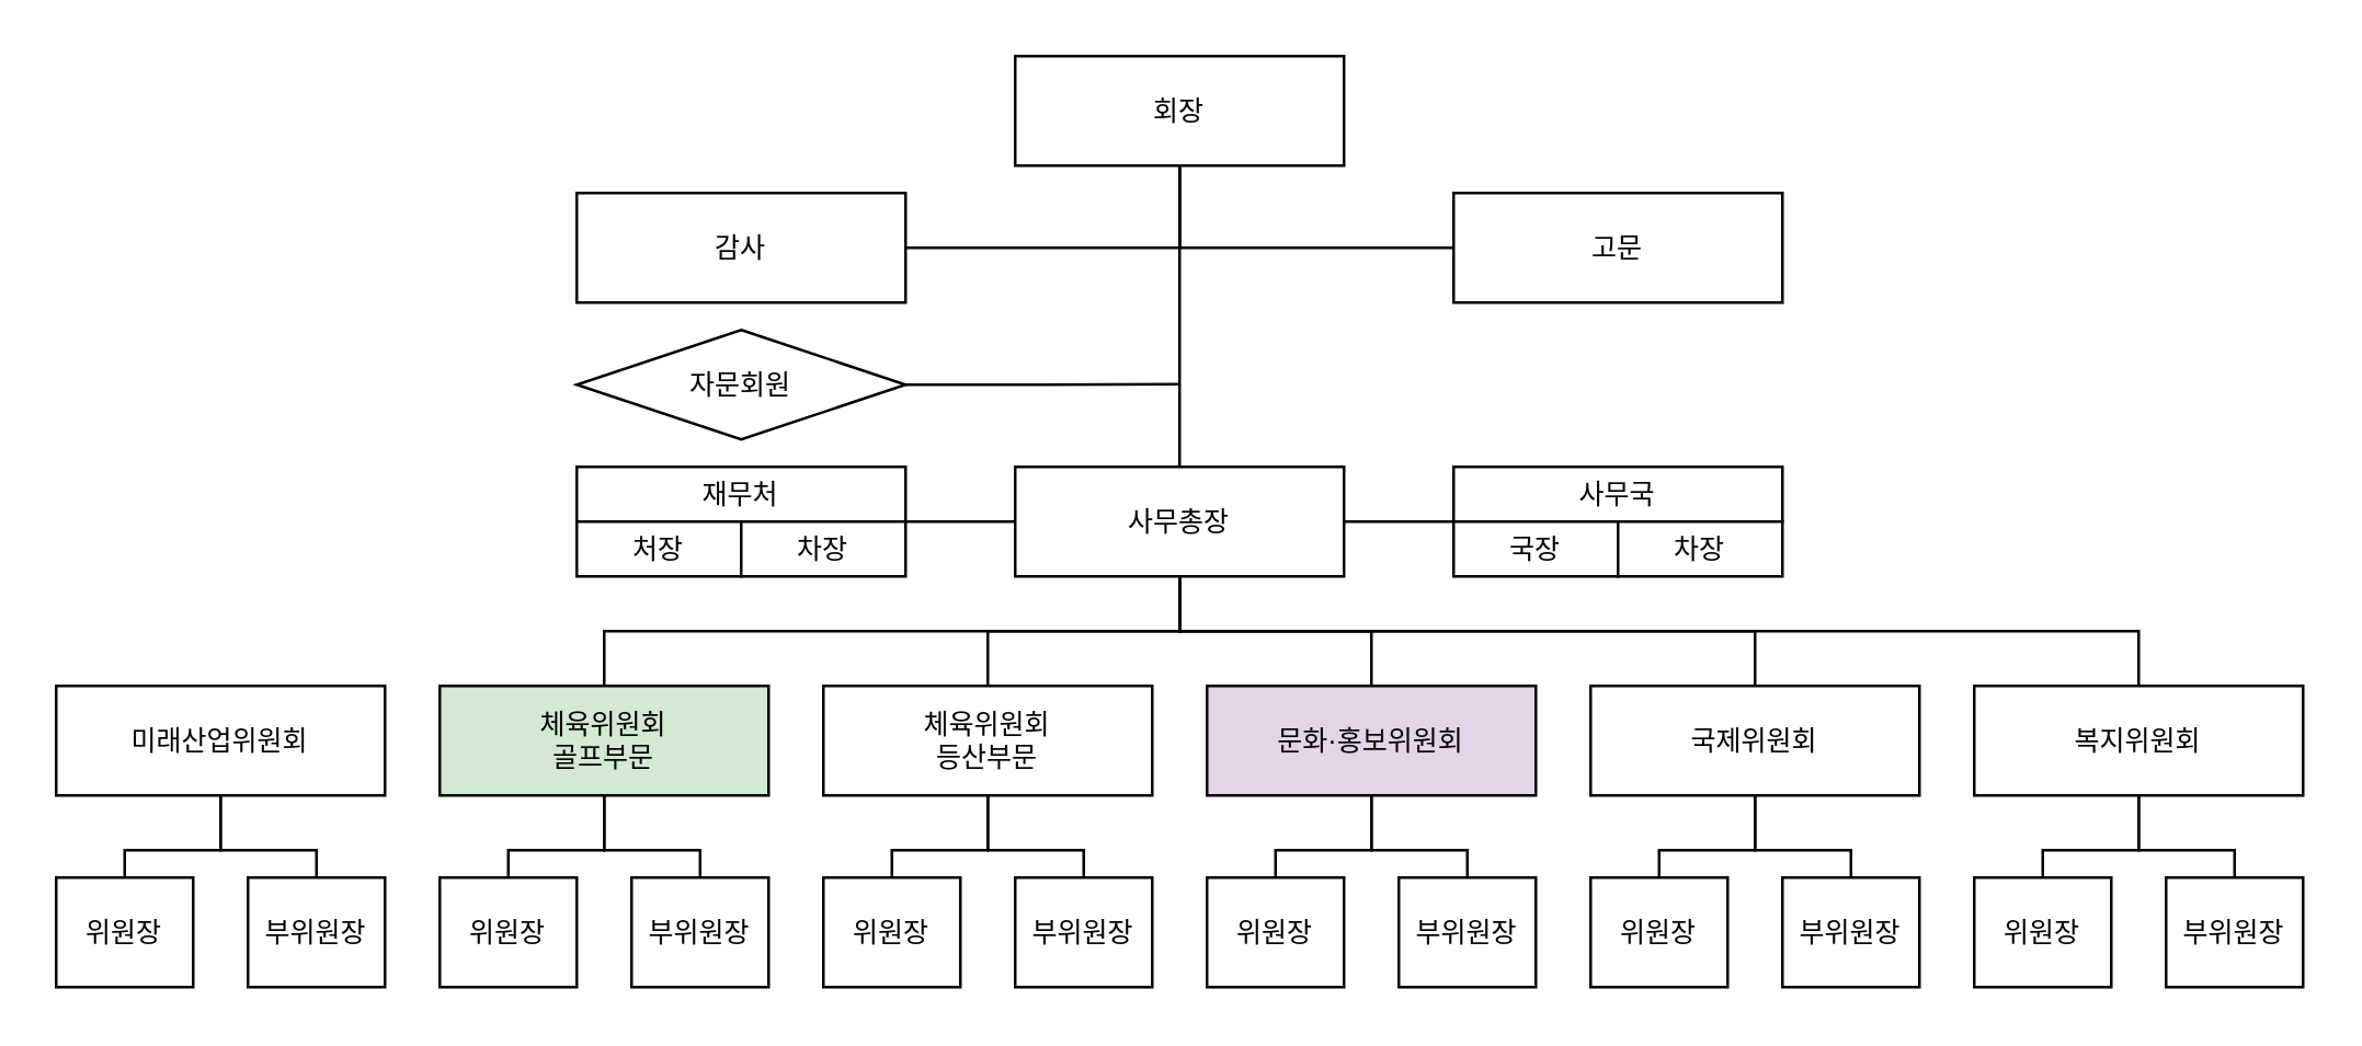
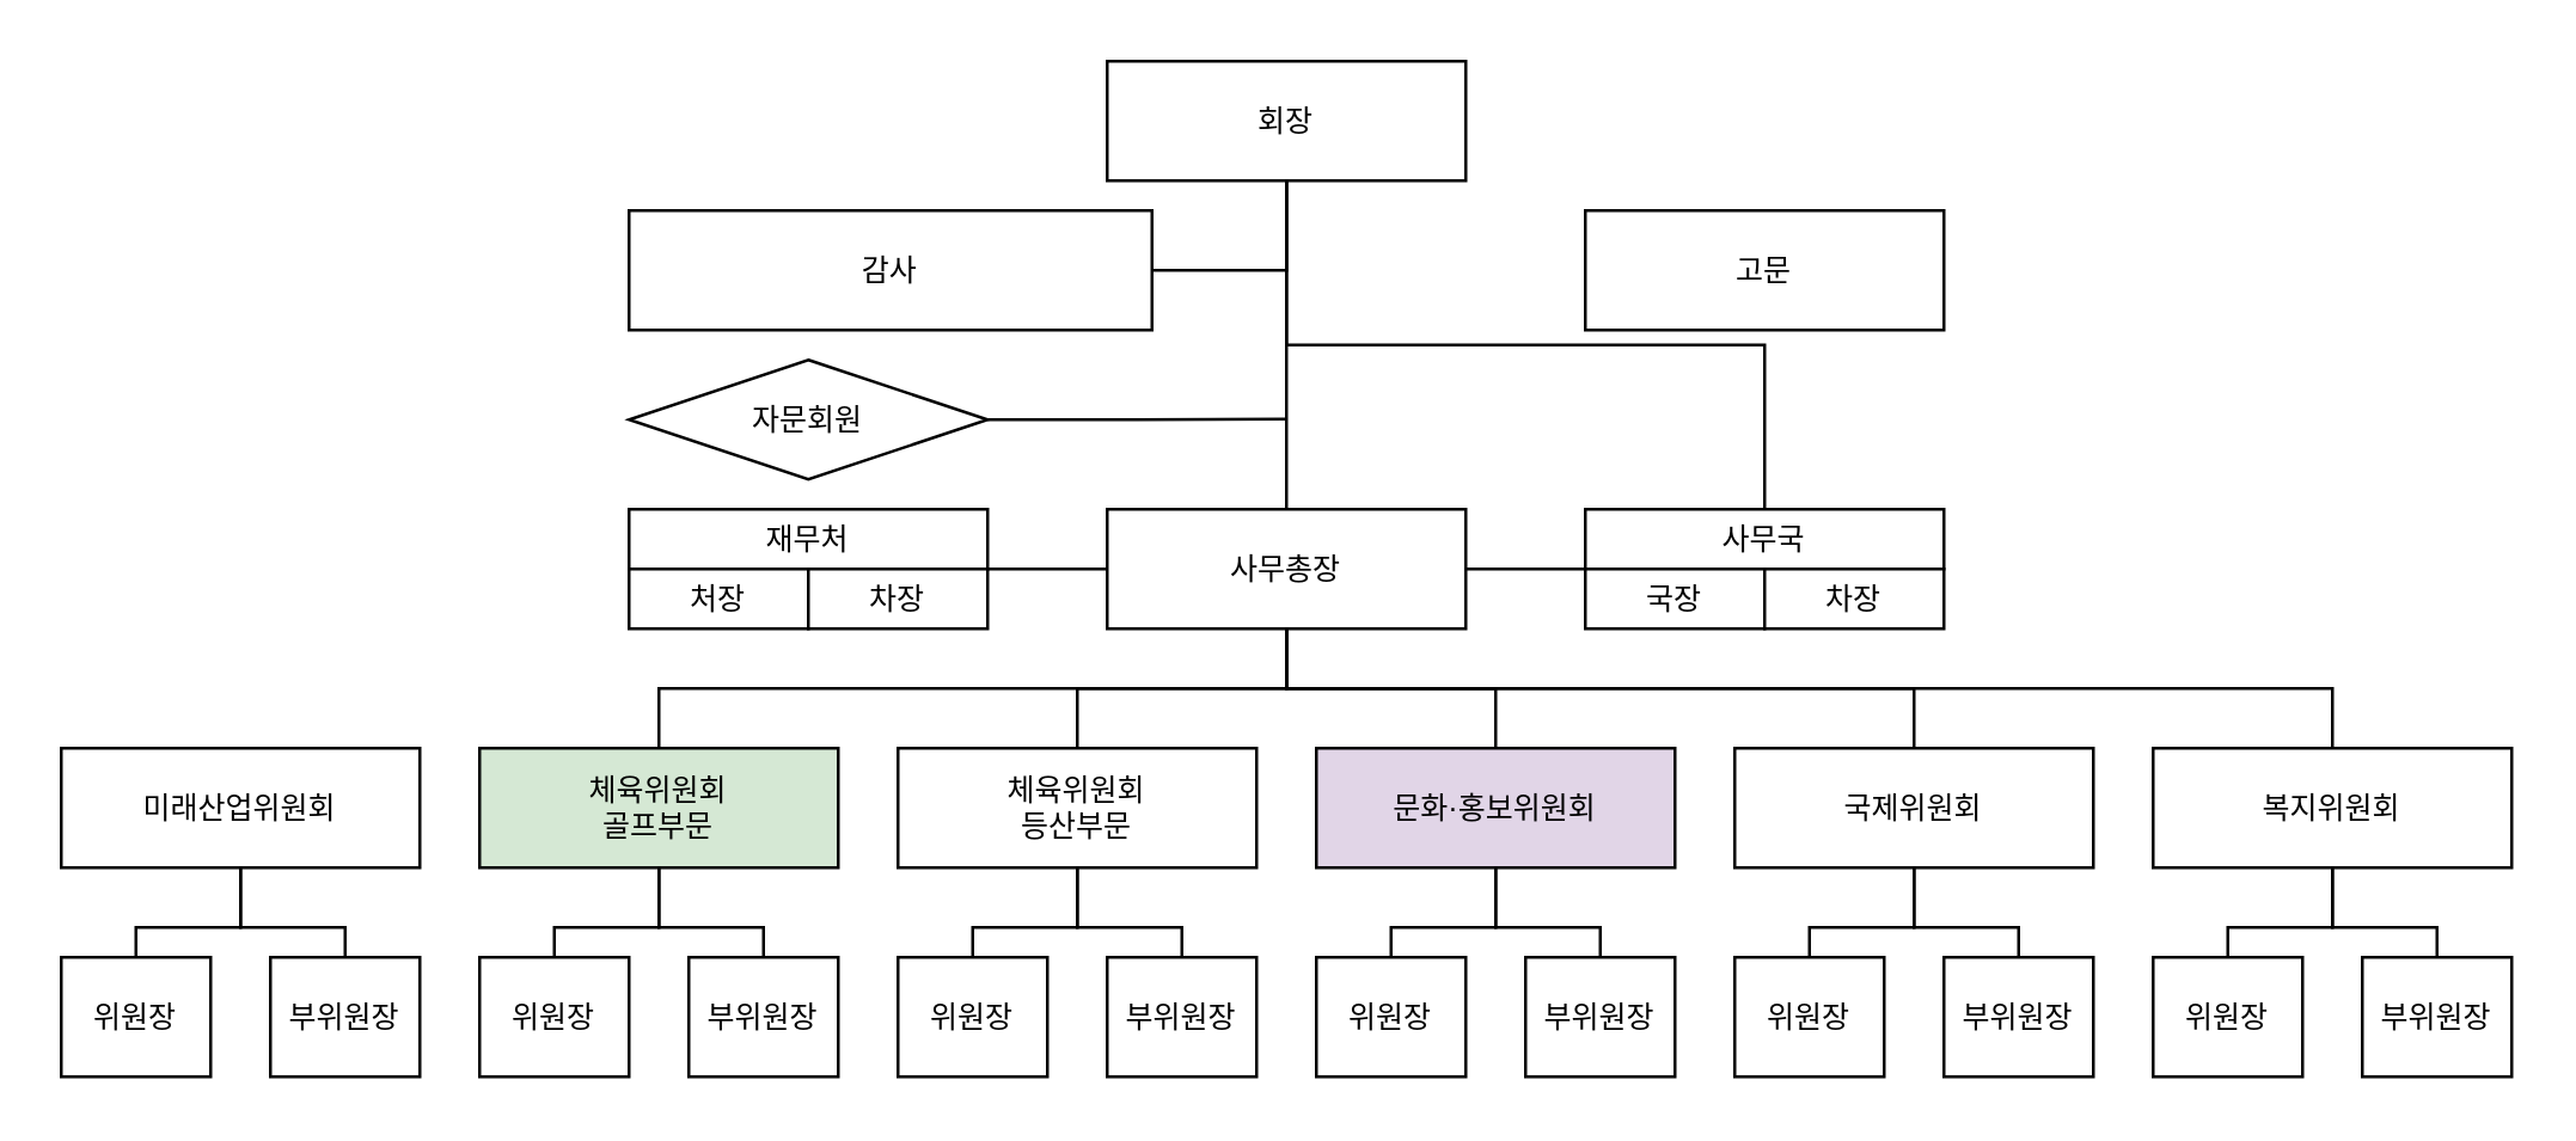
  <mxCell id="0" />
  <mxCell id="1" parent="0" />
  <mxCell id="2" style="edgeStyle=orthogonalEdgeStyle;rounded=0;orthogonalLoop=1;jettySize=auto;html=1;exitX=0.5;exitY=1;exitDx=0;exitDy=0;entryX=0.5;entryY=0;entryDx=0;entryDy=0;endArrow=none;endFill=0;fontSize=10;" parent="1" source="4" target="15" edge="1"><mxGeometry relative="1" as="geometry"><Array as="points"><mxPoint x="80" y="310" /></Array></mxGeometry></mxCell>
  <mxCell id="3" style="edgeStyle=orthogonalEdgeStyle;rounded=0;orthogonalLoop=1;jettySize=auto;html=1;exitX=0.5;exitY=1;exitDx=0;exitDy=0;entryX=0.5;entryY=0;entryDx=0;entryDy=0;endArrow=none;endFill=0;fontSize=10;" parent="1" source="4" target="16" edge="1"><mxGeometry relative="1" as="geometry" /></mxCell>
  <mxCell id="4" value="미래산업위원회" style="whiteSpace=wrap;html=1;fontSize=10;" parent="1" vertex="1"><mxGeometry x="20" y="250" width="120" height="40" as="geometry" /></mxCell>
  <mxCell id="5" style="edgeStyle=orthogonalEdgeStyle;rounded=0;orthogonalLoop=1;jettySize=auto;html=1;exitX=0.5;exitY=0;exitDx=0;exitDy=0;entryX=0.5;entryY=1;entryDx=0;entryDy=0;endArrow=none;endFill=0;" edge="1" parent="1" source="6" target="47"><mxGeometry relative="1" as="geometry" /></mxCell>
  <mxCell id="6" value="체육위원회&lt;div style=&quot;font-size: 10px;&quot;&gt;골프부문&lt;/div&gt;" style="whiteSpace=wrap;html=1;fontSize=10;fillColor=#d5e8d4;" parent="1" vertex="1"><mxGeometry x="160" y="250" width="120" height="40" as="geometry" /></mxCell>
  <mxCell id="7" style="edgeStyle=orthogonalEdgeStyle;rounded=0;orthogonalLoop=1;jettySize=auto;html=1;exitX=0.5;exitY=0;exitDx=0;exitDy=0;entryX=0.5;entryY=1;entryDx=0;entryDy=0;endArrow=none;endFill=0;" edge="1" parent="1" source="8" target="47"><mxGeometry relative="1" as="geometry" /></mxCell>
  <mxCell id="8" value="체육위원회&lt;div style=&quot;font-size: 10px;&quot;&gt;등산부문&lt;/div&gt;" style="whiteSpace=wrap;html=1;fontSize=10;" parent="1" vertex="1"><mxGeometry x="300" y="250" width="120" height="40" as="geometry" /></mxCell>
  <mxCell id="9" style="edgeStyle=orthogonalEdgeStyle;rounded=0;orthogonalLoop=1;jettySize=auto;html=1;exitX=0.5;exitY=0;exitDx=0;exitDy=0;entryX=0.5;entryY=1;entryDx=0;entryDy=0;endArrow=none;endFill=0;" edge="1" parent="1" source="10" target="47"><mxGeometry relative="1" as="geometry" /></mxCell>
  <mxCell id="10" value="문화·홍보위원회" style="whiteSpace=wrap;html=1;fontSize=10;fillColor=#e1d5e7;" parent="1" vertex="1"><mxGeometry x="440" y="250" width="120" height="40" as="geometry" /></mxCell>
  <mxCell id="11" style="edgeStyle=orthogonalEdgeStyle;rounded=0;orthogonalLoop=1;jettySize=auto;html=1;exitX=0.5;exitY=0;exitDx=0;exitDy=0;entryX=0.5;entryY=1;entryDx=0;entryDy=0;endArrow=none;endFill=0;" edge="1" parent="1" source="12" target="47"><mxGeometry relative="1" as="geometry" /></mxCell>
  <mxCell id="12" value="국제위원회" style="whiteSpace=wrap;html=1;fontSize=10;" parent="1" vertex="1"><mxGeometry x="580" y="250" width="120" height="40" as="geometry" /></mxCell>
  <mxCell id="13" style="edgeStyle=orthogonalEdgeStyle;rounded=0;orthogonalLoop=1;jettySize=auto;html=1;exitX=0.5;exitY=0;exitDx=0;exitDy=0;endArrow=none;endFill=0;" edge="1" parent="1" source="14" target="47"><mxGeometry relative="1" as="geometry" /></mxCell>
  <mxCell id="14" value="복지위원회" style="whiteSpace=wrap;html=1;fontSize=10;" parent="1" vertex="1"><mxGeometry x="720" y="250" width="120" height="40" as="geometry" /></mxCell>
  <mxCell id="15" value="&lt;font style=&quot;font-size: 10px;&quot;&gt;위원장&lt;/font&gt;" style="whiteSpace=wrap;html=1;fontSize=10;" parent="1" vertex="1"><mxGeometry x="20" y="320" width="50" height="40" as="geometry" /></mxCell>
  <mxCell id="16" value="&lt;font style=&quot;font-size: 10px;&quot;&gt;부위&lt;span style=&quot;background-color: initial; font-size: 10px;&quot;&gt;원장&lt;/span&gt;&lt;/font&gt;" style="whiteSpace=wrap;html=1;fontSize=10;" parent="1" vertex="1"><mxGeometry x="90" y="320" width="50" height="40" as="geometry" /></mxCell>
  <mxCell id="17" style="edgeStyle=orthogonalEdgeStyle;rounded=0;orthogonalLoop=1;jettySize=auto;html=1;exitX=0.5;exitY=1;exitDx=0;exitDy=0;entryX=0.5;entryY=0;entryDx=0;entryDy=0;endArrow=none;endFill=0;fontSize=10;" parent="1" target="19" edge="1"><mxGeometry relative="1" as="geometry"><mxPoint x="220" y="290" as="sourcePoint" /><Array as="points"><mxPoint x="220" y="310" /></Array></mxGeometry></mxCell>
  <mxCell id="18" style="edgeStyle=orthogonalEdgeStyle;rounded=0;orthogonalLoop=1;jettySize=auto;html=1;exitX=0.5;exitY=1;exitDx=0;exitDy=0;entryX=0.5;entryY=0;entryDx=0;entryDy=0;endArrow=none;endFill=0;fontSize=10;" parent="1" target="20" edge="1"><mxGeometry relative="1" as="geometry"><mxPoint x="220" y="290" as="sourcePoint" /><Array as="points"><mxPoint x="220" y="310" /><mxPoint x="255" y="310" /></Array></mxGeometry></mxCell>
  <mxCell id="19" value="&lt;font style=&quot;font-size: 10px;&quot;&gt;위원장&lt;/font&gt;" style="whiteSpace=wrap;html=1;fontSize=10;" parent="1" vertex="1"><mxGeometry x="160" y="320" width="50" height="40" as="geometry" /></mxCell>
  <mxCell id="20" value="&lt;font style=&quot;font-size: 10px;&quot;&gt;부위&lt;span style=&quot;background-color: initial; font-size: 10px;&quot;&gt;원장&lt;/span&gt;&lt;/font&gt;" style="whiteSpace=wrap;html=1;fontSize=10;" parent="1" vertex="1"><mxGeometry x="230" y="320" width="50" height="40" as="geometry" /></mxCell>
  <mxCell id="21" style="edgeStyle=orthogonalEdgeStyle;rounded=0;orthogonalLoop=1;jettySize=auto;html=1;exitX=0.5;exitY=1;exitDx=0;exitDy=0;entryX=0.5;entryY=0;entryDx=0;entryDy=0;endArrow=none;endFill=0;fontSize=10;" parent="1" target="23" edge="1"><mxGeometry relative="1" as="geometry"><mxPoint x="360" y="290" as="sourcePoint" /><Array as="points"><mxPoint x="360" y="310" /></Array></mxGeometry></mxCell>
  <mxCell id="22" style="edgeStyle=orthogonalEdgeStyle;rounded=0;orthogonalLoop=1;jettySize=auto;html=1;exitX=0.5;exitY=1;exitDx=0;exitDy=0;entryX=0.5;entryY=0;entryDx=0;entryDy=0;endArrow=none;endFill=0;fontSize=10;" parent="1" target="24" edge="1"><mxGeometry relative="1" as="geometry"><mxPoint x="360" y="290" as="sourcePoint" /><Array as="points"><mxPoint x="360" y="310" /><mxPoint x="395" y="310" /></Array></mxGeometry></mxCell>
  <mxCell id="23" value="&lt;font style=&quot;font-size: 10px;&quot;&gt;위원장&lt;/font&gt;" style="whiteSpace=wrap;html=1;fontSize=10;" parent="1" vertex="1"><mxGeometry x="300" y="320" width="50" height="40" as="geometry" /></mxCell>
  <mxCell id="24" value="&lt;font style=&quot;font-size: 10px;&quot;&gt;부위&lt;span style=&quot;background-color: initial; font-size: 10px;&quot;&gt;원장&lt;/span&gt;&lt;/font&gt;" style="whiteSpace=wrap;html=1;fontSize=10;" parent="1" vertex="1"><mxGeometry x="370" y="320" width="50" height="40" as="geometry" /></mxCell>
  <mxCell id="25" style="edgeStyle=orthogonalEdgeStyle;rounded=0;orthogonalLoop=1;jettySize=auto;html=1;exitX=0.5;exitY=1;exitDx=0;exitDy=0;entryX=0.5;entryY=0;entryDx=0;entryDy=0;endArrow=none;endFill=0;fontSize=10;" parent="1" target="27" edge="1"><mxGeometry relative="1" as="geometry"><mxPoint x="500" y="290" as="sourcePoint" /><Array as="points"><mxPoint x="500" y="310" /></Array></mxGeometry></mxCell>
  <mxCell id="26" style="edgeStyle=orthogonalEdgeStyle;rounded=0;orthogonalLoop=1;jettySize=auto;html=1;exitX=0.5;exitY=1;exitDx=0;exitDy=0;entryX=0.5;entryY=0;entryDx=0;entryDy=0;endArrow=none;endFill=0;fontSize=10;" parent="1" target="28" edge="1"><mxGeometry relative="1" as="geometry"><mxPoint x="500" y="290" as="sourcePoint" /><Array as="points"><mxPoint x="500" y="310" /><mxPoint x="535" y="310" /></Array></mxGeometry></mxCell>
  <mxCell id="27" value="&lt;font style=&quot;font-size: 10px;&quot;&gt;위원장&lt;/font&gt;" style="whiteSpace=wrap;html=1;fontSize=10;" parent="1" vertex="1"><mxGeometry x="440" y="320" width="50" height="40" as="geometry" /></mxCell>
  <mxCell id="28" value="&lt;font style=&quot;font-size: 10px;&quot;&gt;부위&lt;span style=&quot;background-color: initial; font-size: 10px;&quot;&gt;원장&lt;/span&gt;&lt;/font&gt;" style="whiteSpace=wrap;html=1;fontSize=10;" parent="1" vertex="1"><mxGeometry x="510" y="320" width="50" height="40" as="geometry" /></mxCell>
  <mxCell id="29" style="edgeStyle=orthogonalEdgeStyle;rounded=0;orthogonalLoop=1;jettySize=auto;html=1;exitX=0.5;exitY=1;exitDx=0;exitDy=0;entryX=0.5;entryY=0;entryDx=0;entryDy=0;endArrow=none;endFill=0;fontSize=10;" parent="1" target="31" edge="1"><mxGeometry relative="1" as="geometry"><mxPoint x="640" y="290" as="sourcePoint" /><Array as="points"><mxPoint x="640" y="310" /></Array></mxGeometry></mxCell>
  <mxCell id="30" style="edgeStyle=orthogonalEdgeStyle;rounded=0;orthogonalLoop=1;jettySize=auto;html=1;exitX=0.5;exitY=1;exitDx=0;exitDy=0;entryX=0.5;entryY=0;entryDx=0;entryDy=0;endArrow=none;endFill=0;fontSize=10;" parent="1" target="32" edge="1"><mxGeometry relative="1" as="geometry"><mxPoint x="640" y="290" as="sourcePoint" /><Array as="points"><mxPoint x="640" y="310" /><mxPoint x="675" y="310" /></Array></mxGeometry></mxCell>
  <mxCell id="31" value="&lt;font style=&quot;font-size: 10px;&quot;&gt;위원장&lt;/font&gt;" style="whiteSpace=wrap;html=1;fontSize=10;" parent="1" vertex="1"><mxGeometry x="580" y="320" width="50" height="40" as="geometry" /></mxCell>
  <mxCell id="32" value="&lt;font style=&quot;font-size: 10px;&quot;&gt;부위&lt;span style=&quot;background-color: initial; font-size: 10px;&quot;&gt;원장&lt;/span&gt;&lt;/font&gt;" style="whiteSpace=wrap;html=1;fontSize=10;" parent="1" vertex="1"><mxGeometry x="650" y="320" width="50" height="40" as="geometry" /></mxCell>
  <mxCell id="33" style="edgeStyle=orthogonalEdgeStyle;rounded=0;orthogonalLoop=1;jettySize=auto;html=1;exitX=0.5;exitY=1;exitDx=0;exitDy=0;entryX=0.5;entryY=0;entryDx=0;entryDy=0;endArrow=none;endFill=0;fontSize=10;" parent="1" target="35" edge="1"><mxGeometry relative="1" as="geometry"><mxPoint x="780" y="290" as="sourcePoint" /><Array as="points"><mxPoint x="780" y="310" /></Array></mxGeometry></mxCell>
  <mxCell id="34" style="edgeStyle=orthogonalEdgeStyle;rounded=0;orthogonalLoop=1;jettySize=auto;html=1;exitX=0.5;exitY=1;exitDx=0;exitDy=0;entryX=0.5;entryY=0;entryDx=0;entryDy=0;endArrow=none;endFill=0;fontSize=10;" parent="1" target="36" edge="1"><mxGeometry relative="1" as="geometry"><mxPoint x="780" y="290" as="sourcePoint" /><Array as="points"><mxPoint x="780" y="310" /><mxPoint x="815" y="310" /></Array></mxGeometry></mxCell>
  <mxCell id="35" value="&lt;font style=&quot;font-size: 10px;&quot;&gt;위원장&lt;/font&gt;" style="whiteSpace=wrap;html=1;fontSize=10;" parent="1" vertex="1"><mxGeometry x="720" y="320" width="50" height="40" as="geometry" /></mxCell>
  <mxCell id="36" value="&lt;font style=&quot;font-size: 10px;&quot;&gt;부위&lt;span style=&quot;background-color: initial; font-size: 10px;&quot;&gt;원장&lt;/span&gt;&lt;/font&gt;" style="whiteSpace=wrap;html=1;fontSize=10;" parent="1" vertex="1"><mxGeometry x="790" y="320" width="50" height="40" as="geometry" /></mxCell>
  <mxCell id="37" style="edgeStyle=orthogonalEdgeStyle;rounded=0;orthogonalLoop=1;jettySize=auto;html=1;exitX=0.5;exitY=1;exitDx=0;exitDy=0;entryX=1;entryY=0.5;entryDx=0;entryDy=0;endArrow=none;endFill=0;fontSize=10;" edge="1" parent="1" source="40" target="41"><mxGeometry relative="1" as="geometry" /></mxCell>
- <mxCell id="38" style="edgeStyle=orthogonalEdgeStyle;rounded=0;orthogonalLoop=1;jettySize=auto;html=1;exitX=0.5;exitY=1;exitDx=0;exitDy=0;entryX=0;entryY=0.5;entryDx=0;entryDy=0;endArrow=none;endFill=0;fontSize=10;" edge="1" parent="1" source="40" target="44"><mxGeometry relative="1" as="geometry" /></mxCell>
+ <mxCell id="38" style="edgeStyle=orthogonalEdgeStyle;rounded=0;orthogonalLoop=1;jettySize=auto;html=1;exitX=0.5;exitY=1;exitDx=0;exitDy=0;endArrow=none;endFill=0;fontSize=10;" edge="1" parent="1" source="40" target="51"><mxGeometry relative="1" as="geometry" /></mxCell>
  <mxCell id="39" style="edgeStyle=orthogonalEdgeStyle;rounded=0;orthogonalLoop=1;jettySize=auto;html=1;exitX=0.5;exitY=1;exitDx=0;exitDy=0;entryX=0.5;entryY=0;entryDx=0;entryDy=0;endArrow=none;endFill=0;fontSize=10;" edge="1" parent="1" source="40" target="47"><mxGeometry relative="1" as="geometry" /></mxCell>
  <mxCell id="40" value="회장" style="whiteSpace=wrap;html=1;fontSize=10;" vertex="1" parent="1"><mxGeometry x="370" y="20" width="120" height="40" as="geometry" /></mxCell>
- <mxCell id="41" value="감사" style="whiteSpace=wrap;html=1;fontSize=10;" vertex="1" parent="1"><mxGeometry x="210" y="70" width="120" height="40" as="geometry" /></mxCell>
+ <mxCell id="41" value="감사" style="whiteSpace=wrap;html=1;fontSize=10;" vertex="1" parent="1"><mxGeometry x="210" y="70" width="175" height="40" as="geometry" /></mxCell>
  <mxCell id="42" style="edgeStyle=orthogonalEdgeStyle;rounded=0;orthogonalLoop=1;jettySize=auto;html=1;exitX=1;exitY=0.5;exitDx=0;exitDy=0;endArrow=none;endFill=0;fontSize=10;" edge="1" parent="1" source="43"><mxGeometry relative="1" as="geometry"><mxPoint x="430" y="139.833" as="targetPoint" /></mxGeometry></mxCell>
  <mxCell id="43" value="자문회원" style="rhombus;whiteSpace=wrap;html=1;fontSize=10;" vertex="1" parent="1"><mxGeometry x="210" y="120" width="120" height="40" as="geometry" /></mxCell>
  <mxCell id="44" value="고문" style="whiteSpace=wrap;html=1;fontSize=10;" vertex="1" parent="1"><mxGeometry x="530" y="70" width="120" height="40" as="geometry" /></mxCell>
  <mxCell id="45" style="edgeStyle=orthogonalEdgeStyle;rounded=0;orthogonalLoop=1;jettySize=auto;html=1;exitX=0;exitY=0.5;exitDx=0;exitDy=0;entryX=1;entryY=1;entryDx=0;entryDy=0;endArrow=none;endFill=0;fontSize=10;" edge="1" parent="1" source="47" target="48"><mxGeometry relative="1" as="geometry"><Array as="points"><mxPoint x="340" y="190" /><mxPoint x="340" y="190" /></Array></mxGeometry></mxCell>
  <mxCell id="46" style="edgeStyle=orthogonalEdgeStyle;rounded=0;orthogonalLoop=1;jettySize=auto;html=1;exitX=1;exitY=0.5;exitDx=0;exitDy=0;entryX=0;entryY=1;entryDx=0;entryDy=0;endArrow=none;endFill=0;fontSize=10;" edge="1" parent="1" source="47" target="51"><mxGeometry relative="1" as="geometry"><Array as="points"><mxPoint x="520" y="190" /><mxPoint x="520" y="190" /></Array></mxGeometry></mxCell>
  <mxCell id="47" value="사무총장" style="whiteSpace=wrap;html=1;fontSize=10;" vertex="1" parent="1"><mxGeometry x="370" y="170" width="120" height="40" as="geometry" /></mxCell>
  <mxCell id="48" value="재무처" style="whiteSpace=wrap;html=1;fontSize=10;" vertex="1" parent="1"><mxGeometry x="210" y="170" width="120" height="20" as="geometry" /></mxCell>
  <mxCell id="49" value="처장" style="whiteSpace=wrap;html=1;fontSize=10;" vertex="1" parent="1"><mxGeometry x="210" y="190" width="60" height="20" as="geometry" /></mxCell>
  <mxCell id="50" value="차장" style="whiteSpace=wrap;html=1;fontSize=10;" vertex="1" parent="1"><mxGeometry x="270" y="190" width="60" height="20" as="geometry" /></mxCell>
  <mxCell id="51" value="사무국" style="whiteSpace=wrap;html=1;fontSize=10;" vertex="1" parent="1"><mxGeometry x="530" y="170" width="120" height="20" as="geometry" /></mxCell>
  <mxCell id="52" value="국장" style="whiteSpace=wrap;html=1;fontSize=10;" vertex="1" parent="1"><mxGeometry x="530" y="190" width="60" height="20" as="geometry" /></mxCell>
  <mxCell id="53" value="차장" style="whiteSpace=wrap;html=1;fontSize=10;" vertex="1" parent="1"><mxGeometry x="590" y="190" width="60" height="20" as="geometry" /></mxCell>
